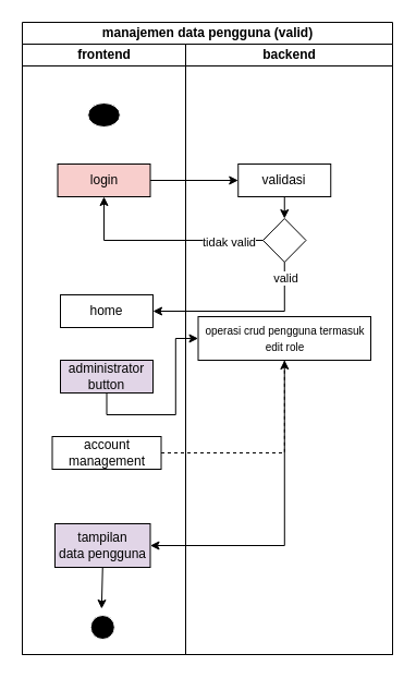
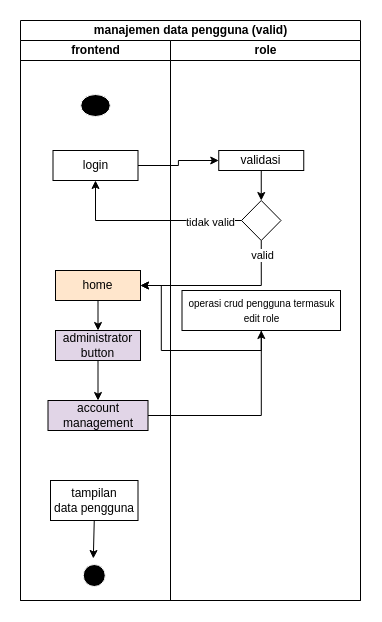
  <mxCell id="0" />
  <mxCell id="1" parent="0" />
  <mxCell id="2" value="manajemen data pengguna (valid)" style="swimlane;childLayout=stackLayout;resizeParent=1;resizeParentMax=0;startSize=20;html=1;" vertex="1" parent="1"><mxGeometry x="20" y="20" width="340" height="580" as="geometry" /></mxCell>
  <mxCell id="3" value="frontend" style="swimlane;startSize=20;html=1;" vertex="1" parent="2"><mxGeometry y="20" width="150" height="560" as="geometry" /></mxCell>
  <mxCell id="4" value="" style="ellipse;html=1;shape=startState;fillColor=#000000;strokeColor=#FFFFFF;" vertex="1" parent="3"><mxGeometry x="56.25" y="50" width="37.5" height="30" as="geometry" /></mxCell>
  <mxCell id="5" value="" style="edgeStyle=orthogonalEdgeStyle;html=1;verticalAlign=bottom;endArrow=open;endSize=8;strokeColor=#FFFFFF;rounded=0;entryX=0.5;entryY=0;entryDx=0;entryDy=0;" edge="1" parent="3" source="4" target="6"><mxGeometry relative="1" as="geometry"><mxPoint x="60.0" y="110" as="targetPoint" /></mxGeometry></mxCell>
- <mxCell id="6" value="login" style="html=1;whiteSpace=wrap;fillColor=#f8cecc;" vertex="1" parent="3"><mxGeometry x="32.5" y="110" width="85" height="30" as="geometry" /></mxCell>
- <mxCell id="8" value="home" style="html=1;whiteSpace=wrap;" vertex="1" parent="3"><mxGeometry x="35" y="230" width="85" height="30" as="geometry" /></mxCell>
- <mxCell id="9" style="edgeStyle=orthogonalEdgeStyle;rounded=0;orthogonalLoop=1;jettySize=auto;html=1;exitX=0.5;exitY=1;exitDx=0;exitDy=0;" edge="1" parent="3" source="10" target="18"><mxGeometry relative="1" as="geometry" /></mxCell>
+ <mxCell id="6" value="login" style="html=1;whiteSpace=wrap;" vertex="1" parent="3"><mxGeometry x="32.5" y="110" width="85" height="30" as="geometry" /></mxCell>
+ <mxCell id="7" style="edgeStyle=orthogonalEdgeStyle;rounded=0;orthogonalLoop=1;jettySize=auto;html=1;exitX=0.5;exitY=1;exitDx=0;exitDy=0;entryX=0.5;entryY=0;entryDx=0;entryDy=0;" edge="1" parent="3" source="8" target="10"><mxGeometry relative="1" as="geometry" /></mxCell>
+ <mxCell id="8" value="home" style="html=1;whiteSpace=wrap;fillColor=#ffe6cc;" vertex="1" parent="3"><mxGeometry x="35" y="230" width="85" height="30" as="geometry" /></mxCell>
+ <mxCell id="9" style="edgeStyle=orthogonalEdgeStyle;rounded=0;orthogonalLoop=1;jettySize=auto;html=1;exitX=0.5;exitY=1;exitDx=0;exitDy=0;entryX=0.5;entryY=0;entryDx=0;entryDy=0;" edge="1" parent="3" source="10" target="11"><mxGeometry relative="1" as="geometry" /></mxCell>
  <mxCell id="10" value="administrator button" style="html=1;whiteSpace=wrap;fillColor=#e1d5e7;" vertex="1" parent="3"><mxGeometry x="35" y="290" width="85" height="30" as="geometry" /></mxCell>
- <mxCell id="11" value="account management" style="html=1;whiteSpace=wrap;" vertex="1" parent="3"><mxGeometry x="27.5" y="360" width="100" height="30" as="geometry" /></mxCell>
+ <mxCell id="11" value="account management" style="html=1;whiteSpace=wrap;fillColor=#e1d5e7;" vertex="1" parent="3"><mxGeometry x="27.5" y="360" width="100" height="30" as="geometry" /></mxCell>
  <mxCell id="12" value="" style="ellipse;html=1;shape=endState;fillColor=#000000;strokeColor=#ffffff;" vertex="1" parent="3"><mxGeometry x="58.75" y="520" width="30" height="30" as="geometry" /></mxCell>
- <mxCell id="13" value="tampilan data&amp;nbsp;&lt;span style=&quot;text-wrap: nowrap;&quot;&gt;pengguna&lt;/span&gt;" style="html=1;whiteSpace=wrap;fillColor=#e1d5e7;" vertex="1" parent="3"><mxGeometry x="30" y="440" width="87.5" height="40" as="geometry" /></mxCell>
+ <mxCell id="13" value="tampilan data&amp;nbsp;&lt;span style=&quot;text-wrap: nowrap;&quot;&gt;pengguna&lt;/span&gt;" style="html=1;whiteSpace=wrap;" vertex="1" parent="3"><mxGeometry x="30" y="440" width="87.5" height="40" as="geometry" /></mxCell>
  <mxCell id="14" style="edgeStyle=orthogonalEdgeStyle;rounded=0;orthogonalLoop=1;jettySize=auto;html=1;exitX=0.5;exitY=1;exitDx=0;exitDy=0;entryX=0.469;entryY=-0.067;entryDx=0;entryDy=0;entryPerimeter=0;" edge="1" parent="3" source="13" target="12"><mxGeometry relative="1" as="geometry" /></mxCell>
- <mxCell id="15" value="backend" style="swimlane;startSize=20;html=1;" vertex="1" parent="2"><mxGeometry x="150" y="20" width="190" height="560" as="geometry" /></mxCell>
+ <mxCell id="15" value="role" style="swimlane;startSize=20;html=1;" vertex="1" parent="2"><mxGeometry x="150" y="20" width="190" height="560" as="geometry" /></mxCell>
  <mxCell id="16" style="edgeStyle=orthogonalEdgeStyle;rounded=0;orthogonalLoop=1;jettySize=auto;html=1;exitX=0.5;exitY=1;exitDx=0;exitDy=0;entryX=0.5;entryY=0;entryDx=0;entryDy=0;" edge="1" parent="15" source="17" target="19"><mxGeometry relative="1" as="geometry" /></mxCell>
- <mxCell id="17" value="validasi" style="html=1;whiteSpace=wrap;" vertex="1" parent="15"><mxGeometry x="48.25" y="110" width="85" height="30" as="geometry" /></mxCell>
+ <mxCell id="17" value="validasi" style="html=1;whiteSpace=wrap;" vertex="1" parent="15"><mxGeometry x="48.25" y="110" width="85" height="20" as="geometry" /></mxCell>
  <mxCell id="18" value="&lt;font style=&quot;font-size: 10px;&quot;&gt;operasi crud&amp;nbsp;&lt;span style=&quot;text-wrap: nowrap;&quot;&gt;pengguna&lt;/span&gt;&amp;nbsp;termasuk edit role&lt;/font&gt;" style="html=1;whiteSpace=wrap;" vertex="1" parent="15"><mxGeometry x="11.5" y="250" width="158.5" height="40" as="geometry" /></mxCell>
  <mxCell id="19" value="" style="rhombus;whiteSpace=wrap;html=1;" vertex="1" parent="15"><mxGeometry x="71" y="160" width="39.5" height="40" as="geometry" /></mxCell>
  <mxCell id="20" style="edgeStyle=orthogonalEdgeStyle;rounded=0;orthogonalLoop=1;jettySize=auto;html=1;exitX=1;exitY=0.5;exitDx=0;exitDy=0;entryX=0;entryY=0.5;entryDx=0;entryDy=0;" edge="1" parent="2" source="6" target="17"><mxGeometry relative="1" as="geometry" /></mxCell>
  <mxCell id="21" style="edgeStyle=orthogonalEdgeStyle;rounded=0;orthogonalLoop=1;jettySize=auto;html=1;exitX=0;exitY=0.5;exitDx=0;exitDy=0;entryX=0.5;entryY=1;entryDx=0;entryDy=0;" edge="1" parent="2" source="19" target="6"><mxGeometry relative="1" as="geometry" /></mxCell>
  <mxCell id="22" value="tidak valid" style="edgeLabel;html=1;align=center;verticalAlign=middle;resizable=0;points=[];" vertex="1" connectable="0" parent="21"><mxGeometry x="-0.656" y="1" relative="1" as="geometry"><mxPoint as="offset" /></mxGeometry></mxCell>
  <mxCell id="23" style="edgeStyle=orthogonalEdgeStyle;rounded=0;orthogonalLoop=1;jettySize=auto;html=1;exitX=0.5;exitY=1;exitDx=0;exitDy=0;entryX=1;entryY=0.5;entryDx=0;entryDy=0;" edge="1" parent="2" source="19" target="8"><mxGeometry relative="1" as="geometry" /></mxCell>
  <mxCell id="24" value="valid" style="edgeLabel;html=1;align=center;verticalAlign=middle;resizable=0;points=[];" vertex="1" connectable="0" parent="23"><mxGeometry x="-0.821" y="1" relative="1" as="geometry"><mxPoint as="offset" /></mxGeometry></mxCell>
- <mxCell id="25" style="edgeStyle=orthogonalEdgeStyle;rounded=0;orthogonalLoop=1;jettySize=auto;html=1;exitX=1;exitY=0.5;exitDx=0;exitDy=0;dashed=1;" edge="1" parent="2" source="11" target="18"><mxGeometry relative="1" as="geometry" /></mxCell>
- <mxCell id="26" style="edgeStyle=orthogonalEdgeStyle;rounded=0;orthogonalLoop=1;jettySize=auto;html=1;exitX=0.5;exitY=1;exitDx=0;exitDy=0;entryX=1;entryY=0.5;entryDx=0;entryDy=0;" edge="1" parent="2" source="18" target="13"><mxGeometry relative="1" as="geometry" /></mxCell>
+ <mxCell id="25" style="edgeStyle=orthogonalEdgeStyle;rounded=0;orthogonalLoop=1;jettySize=auto;html=1;exitX=1;exitY=0.5;exitDx=0;exitDy=0;" edge="1" parent="2" source="11" target="18"><mxGeometry relative="1" as="geometry" /></mxCell>
+ <mxCell id="26" style="edgeStyle=orthogonalEdgeStyle;rounded=0;orthogonalLoop=1;jettySize=auto;html=1;exitX=0.5;exitY=1;exitDx=0;exitDy=0;" edge="1" parent="2" source="18" target="8"><mxGeometry relative="1" as="geometry" /></mxCell>
